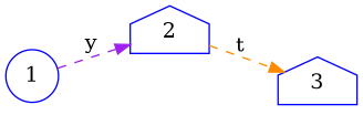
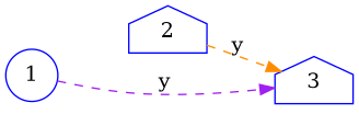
  digraph {
    rankdir=LR
    node [color=blue shape=house]
    edge [style=dashed]
    2
    1 [shape=circle]
    3
-   2 -> 3 [color=darkorange label="t "]
-   1 -> 2 [color=purple label="y "]
+   2 -> 3 [color=darkorange label="y "]
+   1 -> 3 [color=purple label="y "]
  }
